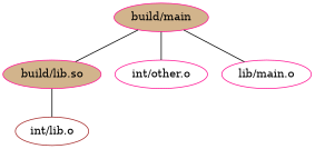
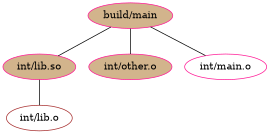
  graph {
    node [color=deeppink fillcolor=white style=filled]
    "build/main" [fillcolor=tan]
-   "build/lib.so" [fillcolor=tan]
-   "int/other.o"
-   "int/main.o" [label="lib/main.o"]
+   "build/lib.so" [fillcolor=tan label="int/lib.so"]
+   "int/other.o" [fillcolor=tan]
+   "int/main.o"
    "int/lib.o" [color=brown]
    "build/main" -- "build/lib.so"
    "build/main" -- "int/other.o"
    "build/main" -- "int/main.o"
    "build/lib.so" -- "int/lib.o"
  }
